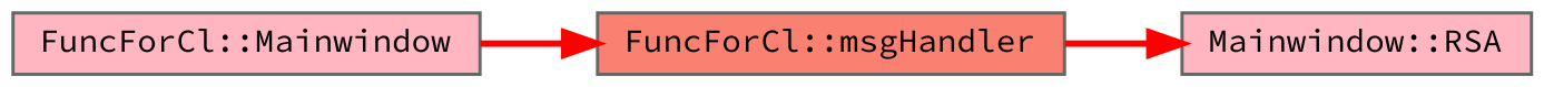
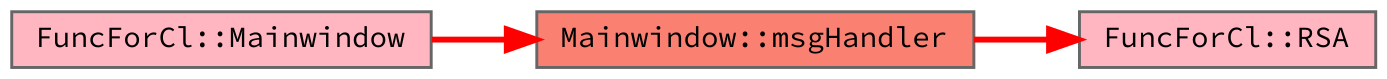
  digraph {
    fontname="Source Code Pro"
    rankdir=RL
    node [color=grey40 fillcolor=lightpink fontname="Source Code Pro" fontsize=10 shape=box style=filled]
    edge [color=red dir=back fontname="Source Code Pro" fontsize=10 labelfontname=Helvetica labelfontsize=10 style=bold]
-   n1 [color=gray40 fontcolor=black height=0.2 label="Mainwindow::RSA" width=0.4]
-   n2 [fillcolor=salmon height=0.2 label="FuncForCl::msgHandler" width=0.4]
+   n1 [color=gray40 fontcolor=black height=0.2 label="FuncForCl::RSA" width=0.4]
+   n2 [fillcolor=salmon height=0.2 label="Mainwindow::msgHandler" width=0.4]
    n3 [height=0.2 label="FuncForCl::Mainwindow" width=0.4]
    n1 -> n2
    n2 -> n3
  }
